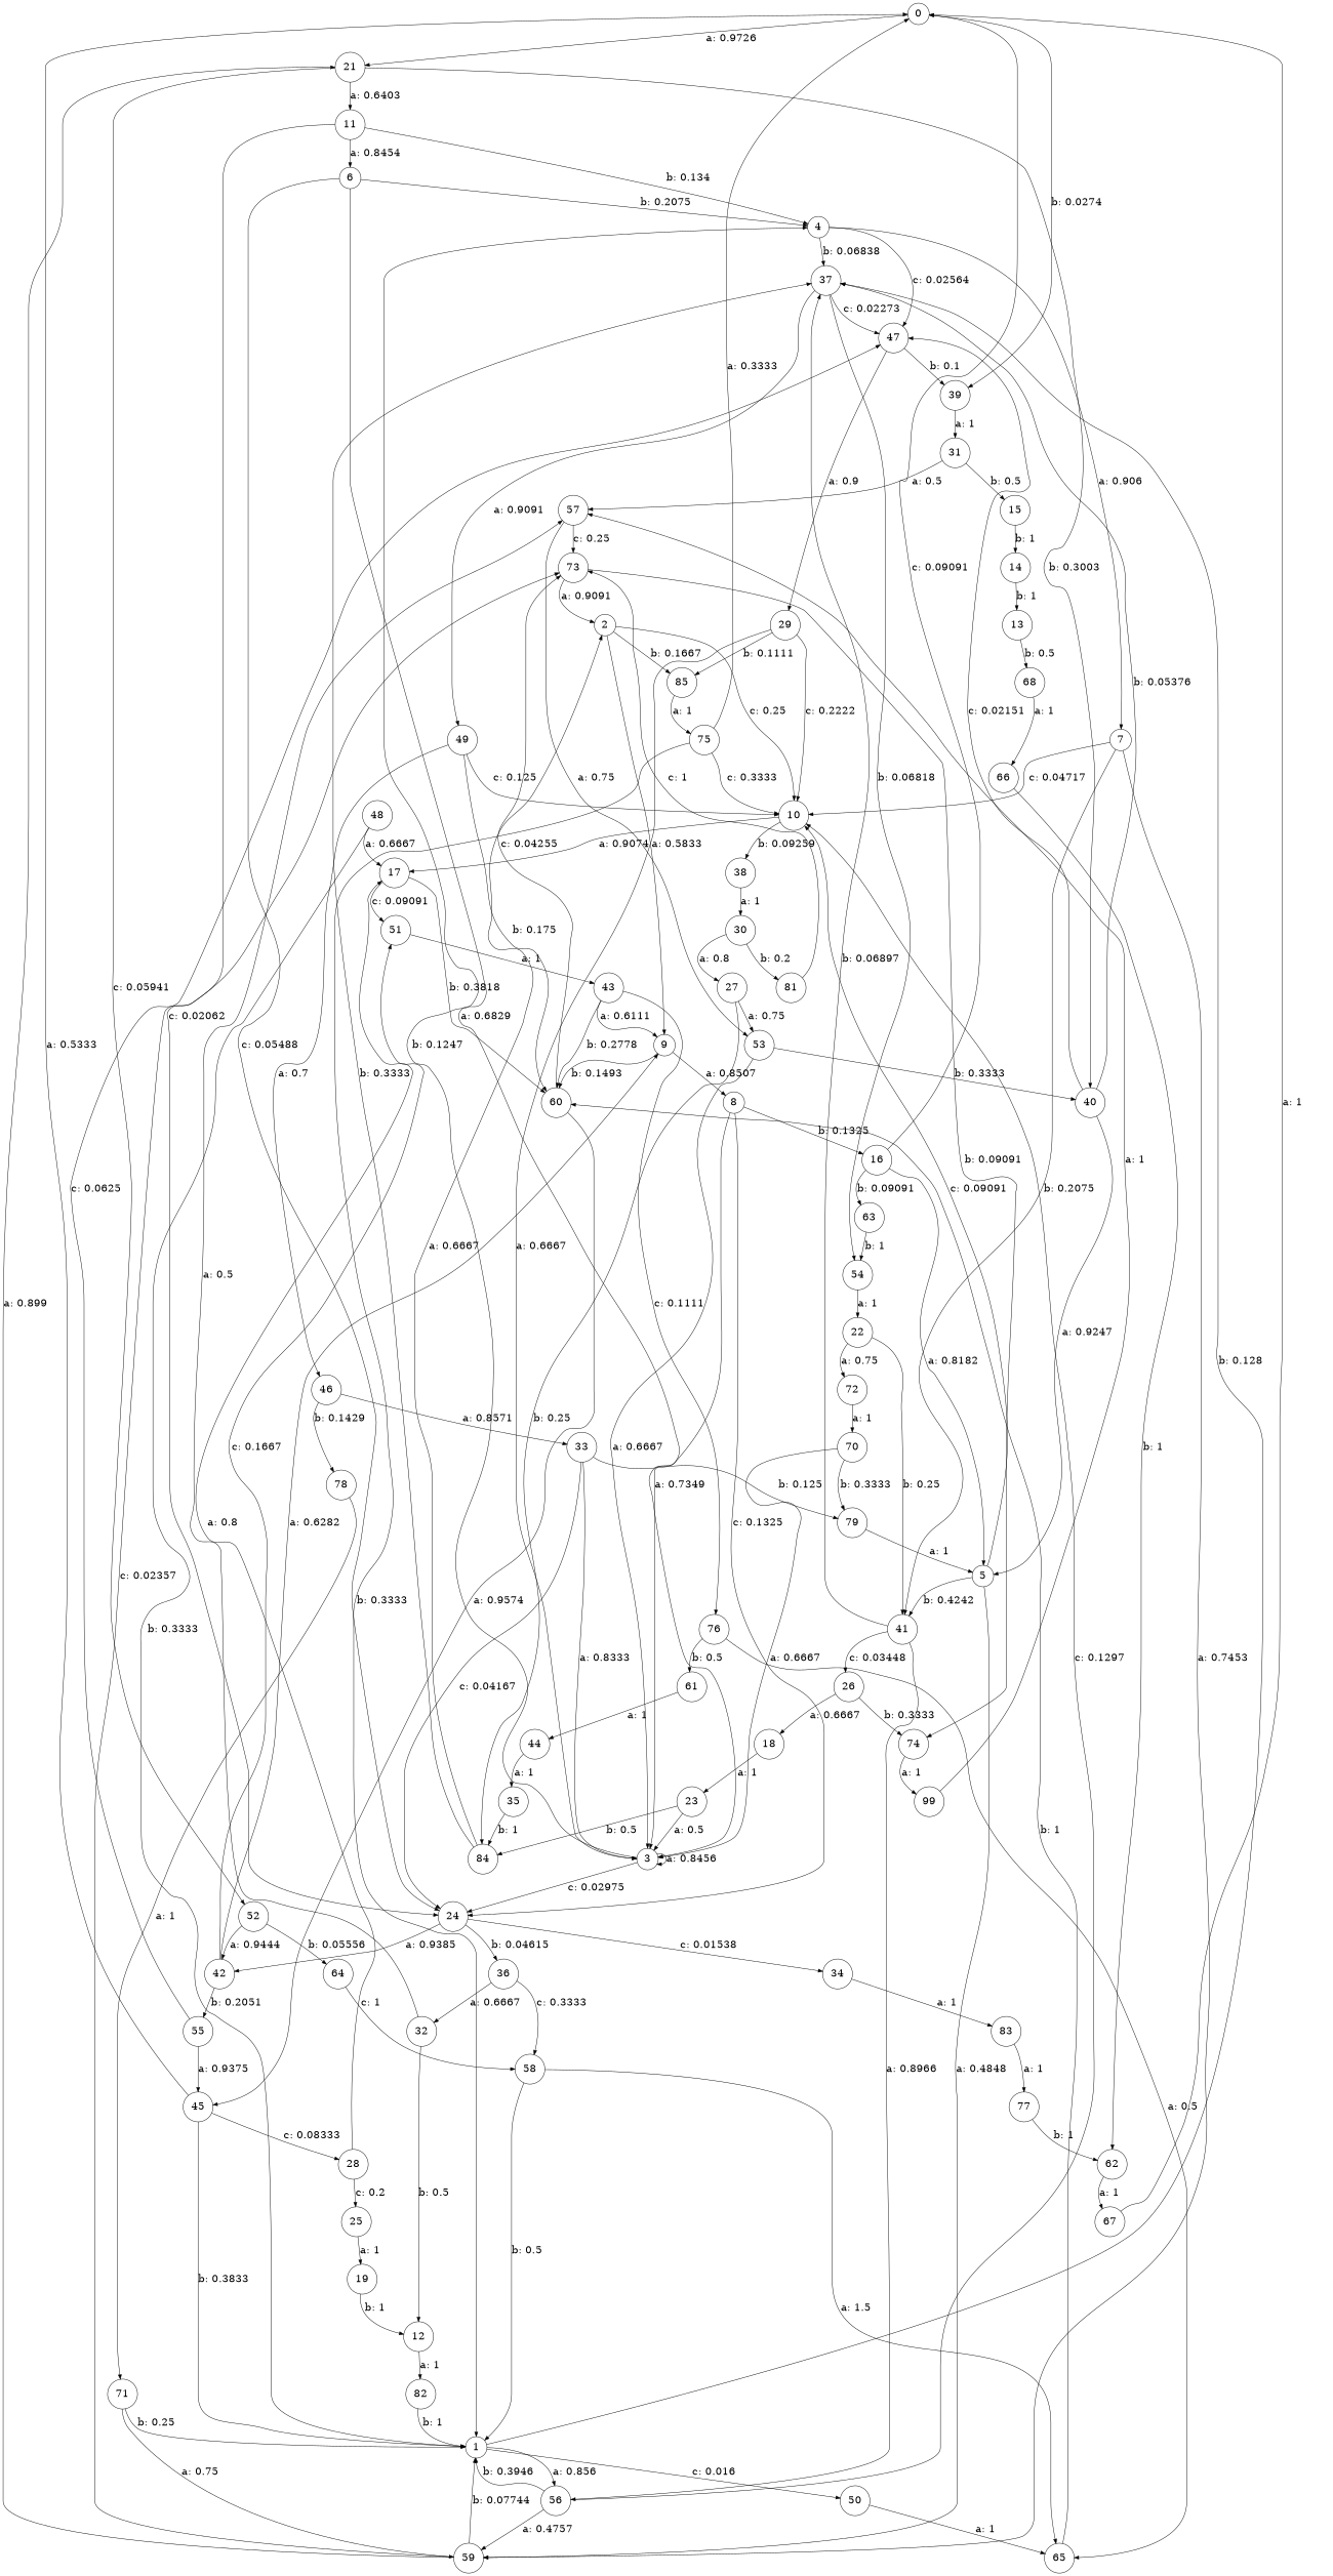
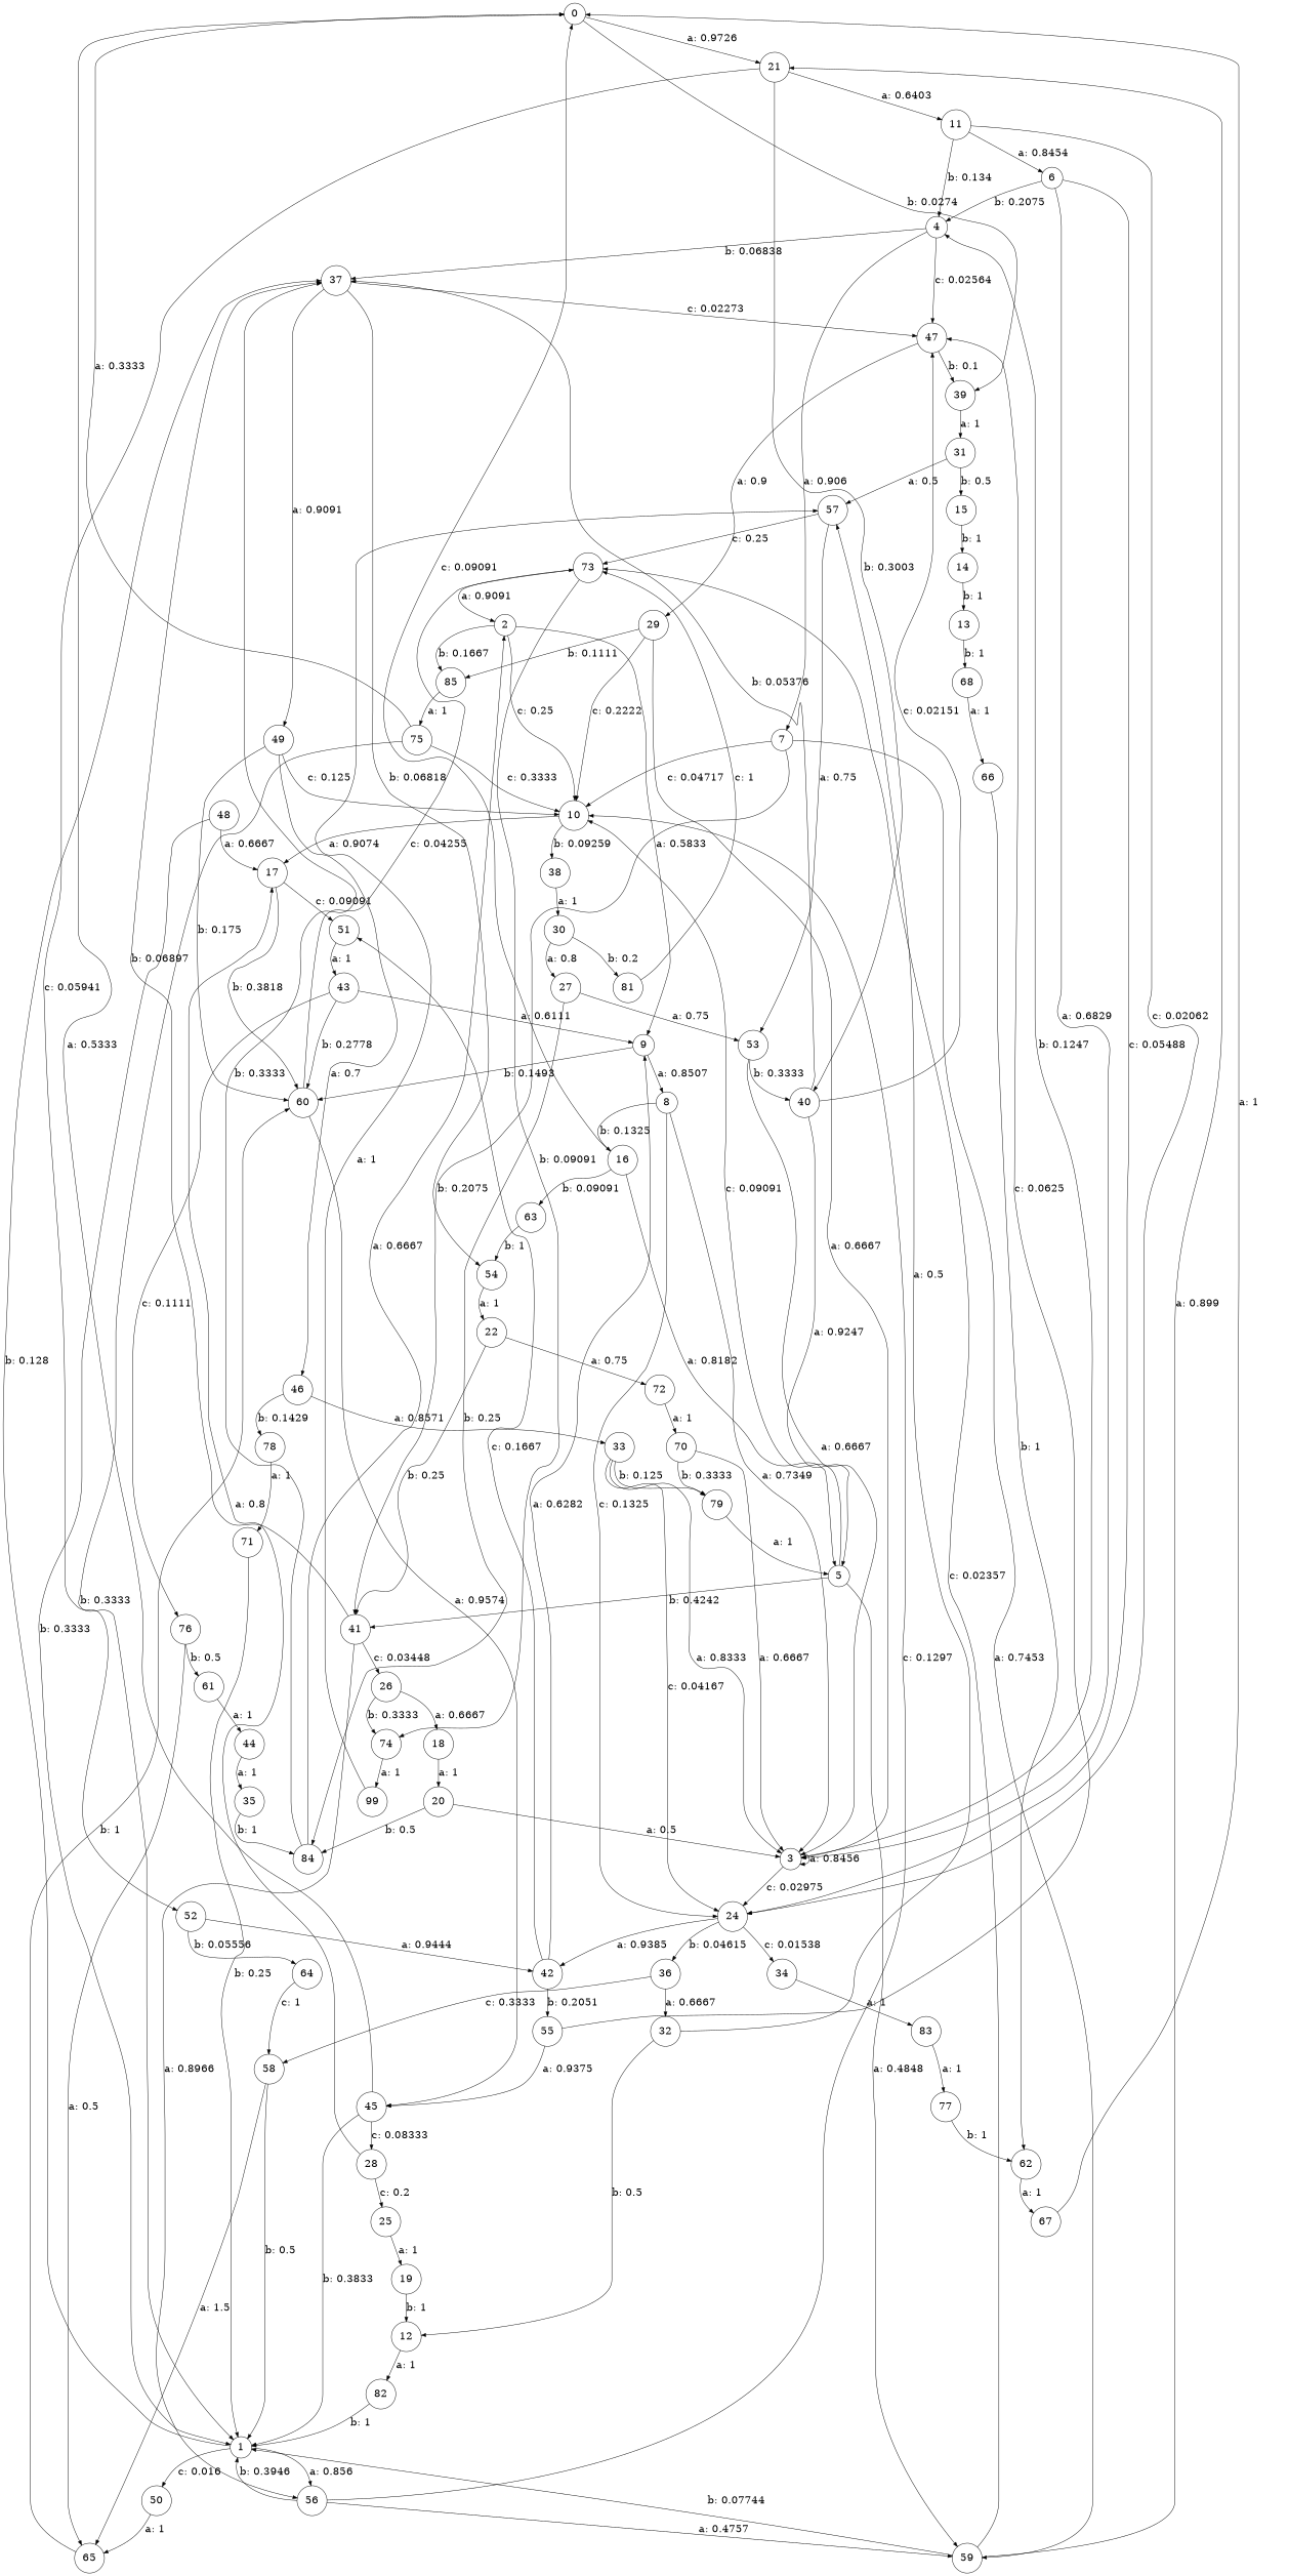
  digraph {
    node [fontsize=24 shape=circle]
    edge [fontsize=24]
    0
    21
    39
    11
    40
    52
    31
    4
    24
    6
    37
    47
    5
    42
    64
    15
    57
    1
    56
    50
    10
    59
    49
    54
    65
    17
    38
    73
    29
    60
    46
    22
    2
    9
    n35 [label=85]
    8
    75
    3
    16
    45
    51
    30
    7
    36
    34
    41
    55
    32
    58
    83
    26
    74
    18
    63
    28
    43
    27
    81
    12
    82
    13
    68
    66
    62
    14
    48
    76
-   23
+   23 [label=20]
    84
    19
    72
    70
    79
    77
    25
    n76 [label=99]
    53
    33
    35
    78
    61
    44
    71
    67
    0 -> 21 [label="a: 0.9726   "]
    0 -> 39 [label="b: 0.0274   "]
    21 -> 11 [label="a: 0.6403   "]
    21 -> 40 [label="b: 0.3003   "]
    21 -> 52 [label="c: 0.05941  "]
    39 -> 31 [label="a: 1        "]
    11 -> 4 [label="b: 0.134    "]
    11 -> 24 [label="c: 0.02062  "]
    11 -> 6 [label="a: 0.8454   "]
    40 -> 37 [label="b: 0.05376  "]
    40 -> 47 [label="c: 0.02151  "]
    40 -> 5 [label="a: 0.9247   "]
    52 -> 42 [label="a: 0.9444   "]
    52 -> 64 [label="b: 0.05556  "]
    31 -> 15 [label="b: 0.5      "]
    31 -> 57 [label="a: 0.5      "]
    4 -> 37 [label="b: 0.06838  "]
    4 -> 47 [label="c: 0.02564  "]
    4 -> 7 [label="a: 0.906    "]
    24 -> 42 [label="a: 0.9385   "]
    24 -> 36 [label="b: 0.04615  "]
    24 -> 34 [label="c: 0.01538  "]
    6 -> 4 [label="b: 0.2075   "]
    6 -> 24 [label="c: 0.05488  "]
    6 -> 3 [label="a: 0.6829   "]
    37 -> 47 [label="c: 0.02273  "]
    37 -> 49 [label="a: 0.9091   "]
    37 -> 54 [label="b: 0.06818  "]
    47 -> 39 [label="b: 0.1      "]
    47 -> 29 [label="a: 0.9      "]
    5 -> 10 [label="c: 0.09091  "]
    5 -> 59 [label="a: 0.4848   "]
    5 -> 41 [label="b: 0.4242   "]
    42 -> 9 [label="a: 0.6282   "]
    42 -> 51 [label="c: 0.1667   "]
    42 -> 55 [label="b: 0.2051   "]
    64 -> 58 [label="c: 1        "]
    15 -> 14 [label="b: 1        "]
    57 -> 73 [label="c: 0.25     "]
    57 -> 53 [label="a: 0.75     "]
    1 -> 37 [label="b: 0.128    "]
    1 -> 56 [label="a: 0.856    "]
    1 -> 50 [label="c: 0.016    "]
    56 -> 1 [label="b: 0.3946   "]
    56 -> 10 [label="c: 0.1297   "]
    56 -> 59 [label="a: 0.4757   "]
    50 -> 65 [label="a: 1        "]
    10 -> 17 [label="a: 0.9074   "]
    10 -> 38 [label="b: 0.09259  "]
    59 -> 21 [label="a: 0.899    "]
    59 -> 1 [label="b: 0.07744  "]
    59 -> 73 [label="c: 0.02357  "]
    49 -> 10 [label="c: 0.125    "]
    49 -> 60 [label="b: 0.175    "]
    49 -> 46 [label="a: 0.7      "]
    54 -> 22 [label="a: 1        "]
    65 -> 60 [label="b: 1        "]
    17 -> 60 [label="b: 0.3818   "]
    17 -> 51 [label="c: 0.09091  "]
    38 -> 30 [label="a: 1        "]
    73 -> 2 [label="a: 0.9091   "]
    73 -> 74 [label="b: 0.09091  "]
    29 -> 10 [label="c: 0.2222   "]
    29 -> n35 [label="b: 0.1111   "]
    29 -> 3 [label="a: 0.6667   "]
    60 -> 73 [label="c: 0.04255  "]
    60 -> 45 [label="a: 0.9574   "]
    46 -> 33 [label="a: 0.8571   "]
    46 -> 78 [label="b: 0.1429   "]
    22 -> 41 [label="b: 0.25     "]
    22 -> 72 [label="a: 0.75     "]
    2 -> 10 [label="c: 0.25     "]
    2 -> 9 [label="a: 0.5833   "]
    2 -> n35 [label="b: 0.1667   "]
    9 -> 60 [label="b: 0.1493   "]
    9 -> 8 [label="a: 0.8507   "]
    n35 -> 75 [label="a: 1        "]
    8 -> 24 [label="c: 0.1325   "]
    8 -> 3 [label="a: 0.7349   "]
    8 -> 16 [label="b: 0.1325   "]
    75 -> 0 [label="a: 0.3333   "]
    75 -> 1 [label="b: 0.3333   "]
    75 -> 10 [label="c: 0.3333   "]
    3 -> 4 [label="b: 0.1247   "]
    3 -> 24 [label="c: 0.02975  "]
    3 -> 3 [label="a: 0.8456   "]
    16 -> 0 [label="c: 0.09091  "]
    16 -> 5 [label="a: 0.8182   "]
    16 -> 63 [label="b: 0.09091  "]
    45 -> 0 [label="a: 0.5333   "]
    45 -> 1 [label="b: 0.3833   "]
    45 -> 28 [label="c: 0.08333  "]
    51 -> 43 [label="a: 1        "]
    30 -> 27 [label="a: 0.8      "]
    30 -> 81 [label="b: 0.2      "]
    7 -> 10 [label="c: 0.04717  "]
    7 -> 59 [label="a: 0.7453   "]
    7 -> 41 [label="b: 0.2075   "]
    36 -> 32 [label="a: 0.6667   "]
    36 -> 58 [label="c: 0.3333   "]
    34 -> 83 [label="a: 1        "]
    41 -> 37 [label="b: 0.06897  "]
    41 -> 56 [label="a: 0.8966   "]
    41 -> 26 [label="c: 0.03448  "]
    55 -> 47 [label="c: 0.0625   "]
    55 -> 45 [label="a: 0.9375   "]
    32 -> 57 [label="a: 0.5      "]
    32 -> 12 [label="b: 0.5      "]
    58 -> 1 [label="b: 0.5      "]
    58 -> 65 [label="a: 1.5      "]
    83 -> 77 [label="a: 1        "]
    26 -> 74 [label="b: 0.3333   "]
    26 -> 18 [label="a: 0.6667   "]
    74 -> n76 [label="a: 1        "]
    18 -> 23 [label="a: 1        "]
    63 -> 54 [label="b: 1        "]
    28 -> 17 [label="a: 0.8      "]
    28 -> 25 [label="c: 0.2      "]
    43 -> 60 [label="b: 0.2778   "]
    43 -> 9 [label="a: 0.6111   "]
    43 -> 76 [label="c: 0.1111   "]
    27 -> 84 [label="b: 0.25     "]
    27 -> 53 [label="a: 0.75     "]
    81 -> 73 [label="c: 1        "]
    12 -> 82 [label="a: 1        "]
    82 -> 1 [label="b: 1        "]
-   13 -> 68 [label="b: 0.5      "]
+   13 -> 68 [label="b: 1        "]
    68 -> 66 [label="a: 1        "]
    66 -> 62 [label="b: 1        "]
    62 -> 67 [label="a: 1        "]
    14 -> 13 [label="b: 1        "]
    48 -> 1 [label="b: 0.3333   "]
    48 -> 17 [label="a: 0.6667   "]
    76 -> 65 [label="a: 0.5      "]
    76 -> 61 [label="b: 0.5      "]
    23 -> 3 [label="a: 0.5      "]
    23 -> 84 [label="b: 0.5      "]
    84 -> 37 [label="b: 0.3333   "]
    84 -> 2 [label="a: 0.6667   "]
    19 -> 12 [label="b: 1        "]
    72 -> 70 [label="a: 1        "]
    70 -> 3 [label="a: 0.6667   "]
    70 -> 79 [label="b: 0.3333   "]
    79 -> 5 [label="a: 1        "]
    77 -> 62 [label="b: 1        "]
    25 -> 19 [label="a: 1        "]
    n76 -> 57 [label="a: 1        "]
    53 -> 40 [label="b: 0.3333   "]
    53 -> 3 [label="a: 0.6667   "]
    33 -> 24 [label="c: 0.04167  "]
    33 -> 3 [label="a: 0.8333   "]
    33 -> 79 [label="b: 0.125    "]
    35 -> 84 [label="b: 1        "]
    78 -> 71 [label="a: 1        "]
    61 -> 44 [label="a: 1        "]
    44 -> 35 [label="a: 1        "]
    71 -> 1 [label="b: 0.25     "]
-   71 -> 59 [label="a: 0.75     "]
    67 -> 0 [label="a: 1        "]
  }
